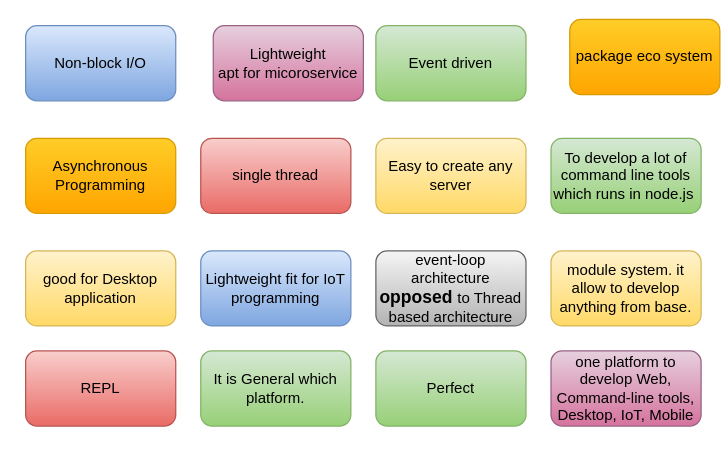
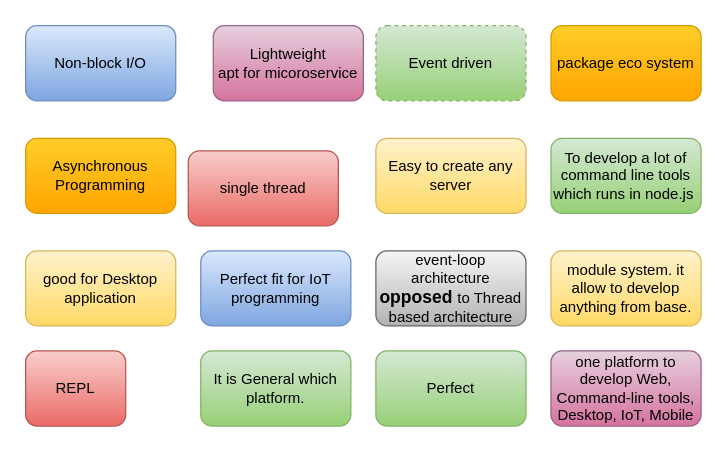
  <mxCell id="0" />
  <mxCell id="1" parent="0" />
  <mxCell id="2" value="Non-block I/O" style="rounded=1;whiteSpace=wrap;html=1;gradientColor=#7ea6e0;fillColor=#dae8fc;strokeColor=#6c8ebf;" vertex="1" parent="1"><mxGeometry x="20" y="20" width="120" height="60" as="geometry" /></mxCell>
  <mxCell id="3" value="Asynchronous Programming" style="rounded=1;whiteSpace=wrap;html=1;gradientColor=#ffa500;fillColor=#ffcd28;strokeColor=#d79b00;" vertex="1" parent="1"><mxGeometry x="20" y="110" width="120" height="60" as="geometry" /></mxCell>
  <mxCell id="4" value="Lightweight&lt;br&gt;apt for micoroservice" style="rounded=1;whiteSpace=wrap;html=1;gradientColor=#d5739d;fillColor=#e6d0de;strokeColor=#996185;" vertex="1" parent="1"><mxGeometry x="170" y="20" width="120" height="60" as="geometry" /></mxCell>
- <mxCell id="5" value="single thread" style="rounded=1;whiteSpace=wrap;html=1;gradientColor=#ea6b66;fillColor=#f8cecc;strokeColor=#b85450;" vertex="1" parent="1"><mxGeometry x="160" y="110" width="120" height="60" as="geometry" /></mxCell>
- <mxCell id="6" value="Event driven" style="rounded=1;whiteSpace=wrap;html=1;gradientColor=#97d077;fillColor=#d5e8d4;strokeColor=#82b366;" vertex="1" parent="1"><mxGeometry x="300" y="20" width="120" height="60" as="geometry" /></mxCell>
+ <mxCell id="5" value="single thread" style="rounded=1;whiteSpace=wrap;html=1;gradientColor=#ea6b66;fillColor=#f8cecc;strokeColor=#b85450;" vertex="1" parent="1"><mxGeometry x="150" y="120" width="120" height="60" as="geometry" /></mxCell>
+ <mxCell id="6" value="Event driven" style="rounded=1;whiteSpace=wrap;html=1;gradientColor=#97d077;fillColor=#d5e8d4;strokeColor=#82b366;dashed=1;" vertex="1" parent="1"><mxGeometry x="300" y="20" width="120" height="60" as="geometry" /></mxCell>
  <mxCell id="7" value="Easy to create any server" style="rounded=1;whiteSpace=wrap;html=1;gradientColor=#ffd966;fillColor=#fff2cc;strokeColor=#d6b656;" vertex="1" parent="1"><mxGeometry x="300" y="110" width="120" height="60" as="geometry" /></mxCell>
- <mxCell id="8" value="Lightweight fit for IoT programming" style="rounded=1;whiteSpace=wrap;html=1;gradientColor=#7ea6e0;fillColor=#dae8fc;strokeColor=#6c8ebf;" vertex="1" parent="1"><mxGeometry x="160" y="200" width="120" height="60" as="geometry" /></mxCell>
+ <mxCell id="8" value="Perfect fit for IoT programming" style="rounded=1;whiteSpace=wrap;html=1;gradientColor=#7ea6e0;fillColor=#dae8fc;strokeColor=#6c8ebf;" vertex="1" parent="1"><mxGeometry x="160" y="200" width="120" height="60" as="geometry" /></mxCell>
  <mxCell id="9" value="good for Desktop application" style="rounded=1;whiteSpace=wrap;html=1;gradientColor=#ffd966;fillColor=#fff2cc;strokeColor=#d6b656;" vertex="1" parent="1"><mxGeometry x="20" y="200" width="120" height="60" as="geometry" /></mxCell>
  <mxCell id="10" value="event-loop architecture &lt;b&gt;&lt;font style=&quot;font-size: 14px&quot;&gt;opposed &lt;/font&gt;&lt;/b&gt;to Thread based architecture" style="rounded=1;whiteSpace=wrap;html=1;gradientColor=#b3b3b3;fillColor=#f5f5f5;strokeColor=#666666;" vertex="1" parent="1"><mxGeometry x="300" y="200" width="120" height="60" as="geometry" /></mxCell>
  <mxCell id="11" value="Perfect" style="rounded=1;whiteSpace=wrap;html=1;gradientColor=#97d077;fillColor=#d5e8d4;strokeColor=#82b366;" vertex="1" parent="1"><mxGeometry x="300" y="280" width="120" height="60" as="geometry" /></mxCell>
  <mxCell id="12" value="It is General which platform." style="rounded=1;whiteSpace=wrap;html=1;gradientColor=#97d077;fillColor=#d5e8d4;strokeColor=#82b366;" vertex="1" parent="1"><mxGeometry x="160" y="280" width="120" height="60" as="geometry" /></mxCell>
- <mxCell id="13" value="REPL" style="rounded=1;whiteSpace=wrap;html=1;gradientColor=#ea6b66;fillColor=#f8cecc;strokeColor=#b85450;" vertex="1" parent="1"><mxGeometry x="20" y="280" width="120" height="60" as="geometry" /></mxCell>
- <mxCell id="14" value="package eco system" style="rounded=1;whiteSpace=wrap;html=1;gradientColor=#ffa500;fillColor=#ffcd28;strokeColor=#d79b00;" vertex="1" parent="1"><mxGeometry x="455" y="15" width="120" height="60" as="geometry" /></mxCell>
+ <mxCell id="13" value="REPL" style="rounded=1;whiteSpace=wrap;html=1;gradientColor=#ea6b66;fillColor=#f8cecc;strokeColor=#b85450;" vertex="1" parent="1"><mxGeometry x="20" y="280" width="80" height="60" as="geometry" /></mxCell>
+ <mxCell id="14" value="package eco system" style="rounded=1;whiteSpace=wrap;html=1;gradientColor=#ffa500;fillColor=#ffcd28;strokeColor=#d79b00;" vertex="1" parent="1"><mxGeometry x="440" y="20" width="120" height="60" as="geometry" /></mxCell>
  <mxCell id="15" value="module system. it allow to develop anything from base." style="rounded=1;whiteSpace=wrap;html=1;gradientColor=#ffd966;fillColor=#fff2cc;strokeColor=#d6b656;" vertex="1" parent="1"><mxGeometry x="440" y="200" width="120" height="60" as="geometry" /></mxCell>
  <mxCell id="16" value="To develop a lot of command line tools which runs in node.js&amp;nbsp;" style="rounded=1;whiteSpace=wrap;html=1;gradientColor=#97d077;fillColor=#d5e8d4;strokeColor=#82b366;" vertex="1" parent="1"><mxGeometry x="440" y="110" width="120" height="60" as="geometry" /></mxCell>
  <mxCell id="17" value="one platform to develop Web, Command-line tools, Desktop, IoT, Mobile" style="rounded=1;whiteSpace=wrap;html=1;gradientColor=#d5739d;fillColor=#e6d0de;strokeColor=#996185;" vertex="1" parent="1"><mxGeometry x="440" y="280" width="120" height="60" as="geometry" /></mxCell>
